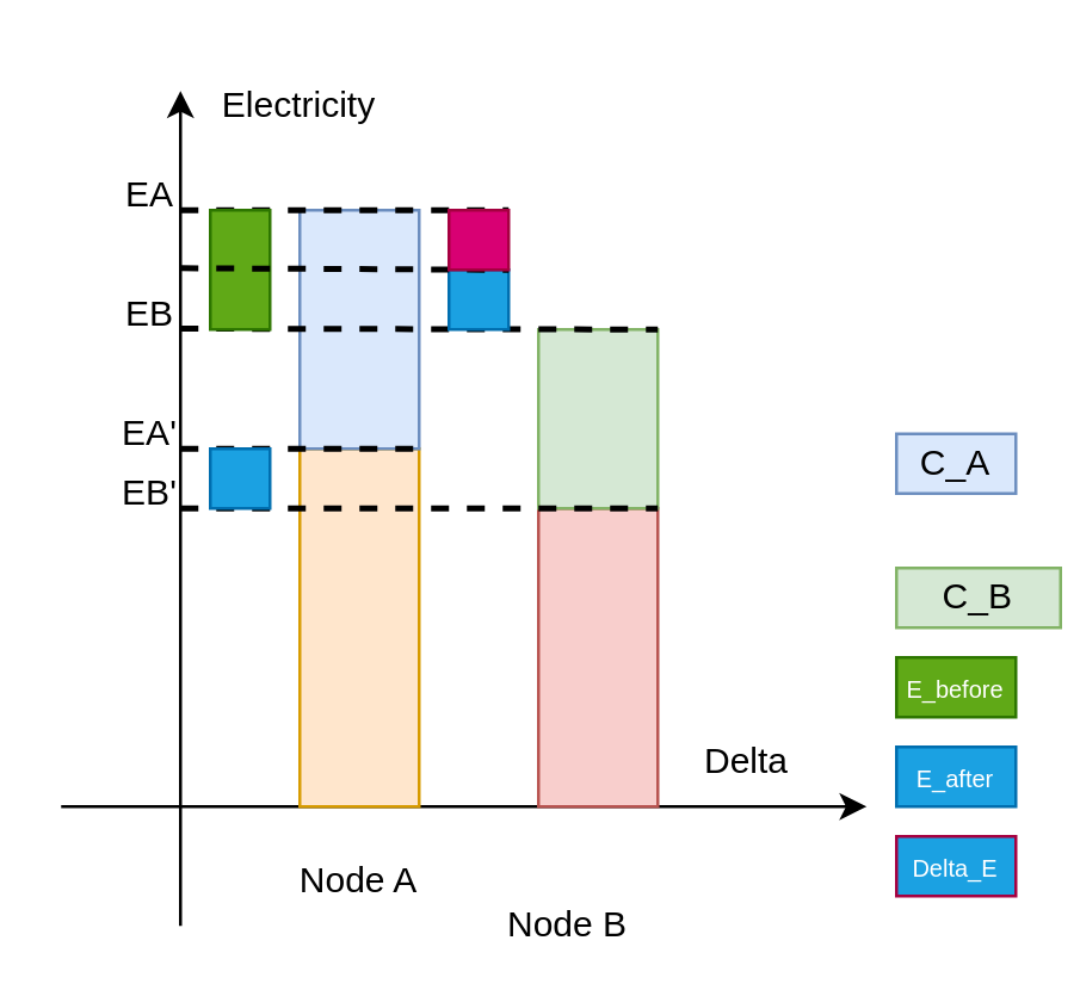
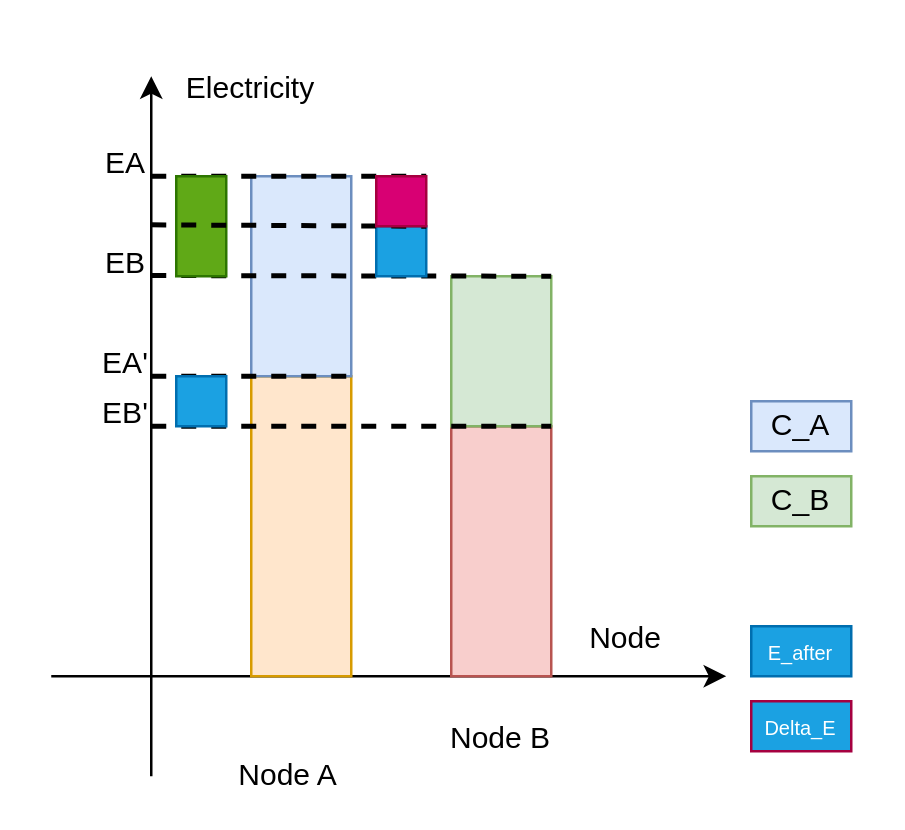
  <mxCell id="0" />
  <mxCell id="1" parent="0" />
  <mxCell id="2" value="" style="endArrow=classic;html=1;rounded=0;" edge="1" parent="1"><mxGeometry width="50" height="50" relative="1" as="geometry"><mxPoint x="20" y="270" as="sourcePoint" /><mxPoint x="290" y="270" as="targetPoint" /></mxGeometry></mxCell>
  <mxCell id="3" value="" style="endArrow=classic;html=1;rounded=0;" edge="1" parent="1"><mxGeometry width="50" height="50" relative="1" as="geometry"><mxPoint x="60" y="310" as="sourcePoint" /><mxPoint x="60" y="30" as="targetPoint" /></mxGeometry></mxCell>
  <mxCell id="4" value="" style="rounded=0;whiteSpace=wrap;html=1;direction=south;fillColor=#ffe6cc;strokeColor=#d79b00;" vertex="1" parent="1"><mxGeometry x="100" y="150" width="40" height="120" as="geometry" /></mxCell>
  <mxCell id="5" value="" style="rounded=0;whiteSpace=wrap;html=1;direction=south;fillColor=#f8cecc;strokeColor=#b85450;" vertex="1" parent="1"><mxGeometry x="180" y="170" width="40" height="100" as="geometry" /></mxCell>
  <mxCell id="6" value="" style="rounded=0;whiteSpace=wrap;html=1;direction=south;fillColor=#dae8fc;strokeColor=#6c8ebf;" vertex="1" parent="1"><mxGeometry x="100" y="70" width="40" height="80" as="geometry" /></mxCell>
  <mxCell id="7" value="" style="rounded=0;whiteSpace=wrap;html=1;direction=south;fillColor=#d5e8d4;strokeColor=#82b366;" vertex="1" parent="1"><mxGeometry x="180" y="110" width="40" height="60" as="geometry" /></mxCell>
  <mxCell id="8" value="" style="endArrow=none;dashed=1;html=1;strokeWidth=2;rounded=0;entryX=0;entryY=0;entryDx=0;entryDy=0;" edge="1" parent="1" target="24"><mxGeometry width="50" height="50" relative="1" as="geometry"><mxPoint x="60" y="70" as="sourcePoint" /><mxPoint x="110" y="20" as="targetPoint" /><Array as="points"><mxPoint x="100" y="70" /></Array></mxGeometry></mxCell>
  <mxCell id="9" value="" style="endArrow=none;dashed=1;html=1;strokeWidth=2;rounded=0;entryX=0;entryY=0;entryDx=0;entryDy=0;" edge="1" parent="1" target="7"><mxGeometry width="50" height="50" relative="1" as="geometry"><mxPoint x="60" y="109.71" as="sourcePoint" /><mxPoint x="140" y="109.71" as="targetPoint" /></mxGeometry></mxCell>
  <mxCell id="10" value="EA" style="text;html=1;align=center;verticalAlign=middle;whiteSpace=wrap;rounded=0;" vertex="1" parent="1"><mxGeometry x="20" y="50" width="60" height="30" as="geometry" /></mxCell>
  <mxCell id="11" value="EB" style="text;html=1;align=center;verticalAlign=middle;whiteSpace=wrap;rounded=0;" vertex="1" parent="1"><mxGeometry x="20" y="90" width="60" height="30" as="geometry" /></mxCell>
- <mxCell id="12" value="C_A" style="rounded=0;whiteSpace=wrap;html=1;direction=south;fillColor=#dae8fc;strokeColor=#6c8ebf;" vertex="1" parent="1"><mxGeometry x="300" y="145" width="40" height="20" as="geometry" /></mxCell>
- <mxCell id="13" value="C_B" style="rounded=0;whiteSpace=wrap;html=1;direction=south;fillColor=#d5e8d4;strokeColor=#82b366;" vertex="1" parent="1"><mxGeometry x="300" y="190" width="55" height="20" as="geometry" /></mxCell>
+ <mxCell id="12" value="C_A" style="rounded=0;whiteSpace=wrap;html=1;direction=south;fillColor=#dae8fc;strokeColor=#6c8ebf;" vertex="1" parent="1"><mxGeometry x="300" y="160" width="40" height="20" as="geometry" /></mxCell>
+ <mxCell id="13" value="C_B" style="rounded=0;whiteSpace=wrap;html=1;direction=south;fillColor=#d5e8d4;strokeColor=#82b366;" vertex="1" parent="1"><mxGeometry x="300" y="190" width="40" height="20" as="geometry" /></mxCell>
  <mxCell id="14" value="" style="rounded=0;whiteSpace=wrap;html=1;direction=south;fillColor=#60a917;strokeColor=#2D7600;fontColor=#ffffff;" vertex="1" parent="1"><mxGeometry x="70" y="70" width="20" height="40" as="geometry" /></mxCell>
  <mxCell id="15" value="" style="endArrow=none;dashed=1;html=1;strokeWidth=2;rounded=0;entryX=0;entryY=0;entryDx=0;entryDy=0;" edge="1" parent="1"><mxGeometry width="50" height="50" relative="1" as="geometry"><mxPoint x="60" y="150" as="sourcePoint" /><mxPoint x="140" y="150" as="targetPoint" /><Array as="points"><mxPoint x="100" y="150" /></Array></mxGeometry></mxCell>
  <mxCell id="16" value="" style="endArrow=none;dashed=1;html=1;strokeWidth=2;rounded=0;entryX=0;entryY=0;entryDx=0;entryDy=0;" edge="1" parent="1" target="5"><mxGeometry width="50" height="50" relative="1" as="geometry"><mxPoint x="60" y="170" as="sourcePoint" /><mxPoint x="180" y="170.29" as="targetPoint" /></mxGeometry></mxCell>
  <mxCell id="17" value="" style="rounded=0;whiteSpace=wrap;html=1;direction=south;fillColor=#1ba1e2;strokeColor=#006EAF;fontColor=#ffffff;" vertex="1" parent="1"><mxGeometry x="70" y="150" width="20" height="20" as="geometry" /></mxCell>
- <mxCell id="18" value="&lt;font style=&quot;font-size: 8px;&quot;&gt;E_before&lt;/font&gt;" style="rounded=0;whiteSpace=wrap;html=1;direction=south;fillColor=#60a917;strokeColor=#2D7600;fontColor=#ffffff;" vertex="1" parent="1"><mxGeometry x="300" y="220" width="40" height="20" as="geometry" /></mxCell>
  <mxCell id="19" value="&lt;font style=&quot;font-size: 8px;&quot;&gt;E_after&lt;/font&gt;" style="rounded=0;whiteSpace=wrap;html=1;direction=south;fillColor=#1ba1e2;strokeColor=#006EAF;fontColor=#ffffff;" vertex="1" parent="1"><mxGeometry x="300" y="250" width="40" height="20" as="geometry" /></mxCell>
- <mxCell id="20" value="Node A" style="text;html=1;align=center;verticalAlign=middle;whiteSpace=wrap;rounded=0;" vertex="1" parent="1"><mxGeometry x="90" y="280" width="60" height="30" as="geometry" /></mxCell>
- <mxCell id="21" value="Node B" style="text;html=1;align=center;verticalAlign=middle;whiteSpace=wrap;rounded=0;" vertex="1" parent="1"><mxGeometry x="160" y="295" width="60" height="30" as="geometry" /></mxCell>
+ <mxCell id="20" value="Node A" style="text;html=1;align=center;verticalAlign=middle;whiteSpace=wrap;rounded=0;" vertex="1" parent="1"><mxGeometry x="85" y="295" width="60" height="30" as="geometry" /></mxCell>
+ <mxCell id="21" value="Node B" style="text;html=1;align=center;verticalAlign=middle;whiteSpace=wrap;rounded=0;" vertex="1" parent="1"><mxGeometry x="170" y="280" width="60" height="30" as="geometry" /></mxCell>
  <mxCell id="22" value="" style="rounded=0;whiteSpace=wrap;html=1;direction=south;fillColor=#1ba1e2;strokeColor=#006EAF;fontColor=#ffffff;" vertex="1" parent="1"><mxGeometry x="150" y="90" width="20" height="20" as="geometry" /></mxCell>
  <mxCell id="23" value="" style="endArrow=none;dashed=1;html=1;strokeWidth=2;rounded=0;entryX=0;entryY=0;entryDx=0;entryDy=0;" edge="1" parent="1" target="22"><mxGeometry width="50" height="50" relative="1" as="geometry"><mxPoint x="60" y="89.43" as="sourcePoint" /><mxPoint x="150" y="90" as="targetPoint" /></mxGeometry></mxCell>
  <mxCell id="24" value="" style="rounded=0;whiteSpace=wrap;html=1;direction=south;fillColor=#d80073;strokeColor=#A50040;fontColor=#ffffff;" vertex="1" parent="1"><mxGeometry x="150" y="70" width="20" height="20" as="geometry" /></mxCell>
  <mxCell id="25" value="&lt;span style=&quot;font-size: 8px;&quot;&gt;Delta_E&lt;/span&gt;" style="rounded=0;whiteSpace=wrap;html=1;direction=south;fillColor=#1ba1e2;strokeColor=#A50040;fontColor=#ffffff;" vertex="1" parent="1"><mxGeometry x="300" y="280" width="40" height="20" as="geometry" /></mxCell>
  <mxCell id="26" value="EA'" style="text;html=1;align=center;verticalAlign=middle;whiteSpace=wrap;rounded=0;" vertex="1" parent="1"><mxGeometry x="20" y="130" width="60" height="30" as="geometry" /></mxCell>
  <mxCell id="27" value="EB'" style="text;html=1;align=center;verticalAlign=middle;whiteSpace=wrap;rounded=0;" vertex="1" parent="1"><mxGeometry x="20" y="150" width="60" height="30" as="geometry" /></mxCell>
  <mxCell id="28" value="Electricity" style="text;html=1;align=center;verticalAlign=middle;whiteSpace=wrap;rounded=0;" vertex="1" parent="1"><mxGeometry x="70" y="20" width="60" height="30" as="geometry" /></mxCell>
- <mxCell id="29" value="Delta" style="text;html=1;align=center;verticalAlign=middle;whiteSpace=wrap;rounded=0;" vertex="1" parent="1"><mxGeometry x="220" y="240" width="60" height="30" as="geometry" /></mxCell>
+ <mxCell id="29" value="Node" style="text;html=1;align=center;verticalAlign=middle;whiteSpace=wrap;rounded=0;" vertex="1" parent="1"><mxGeometry x="220" y="240" width="60" height="30" as="geometry" /></mxCell>
